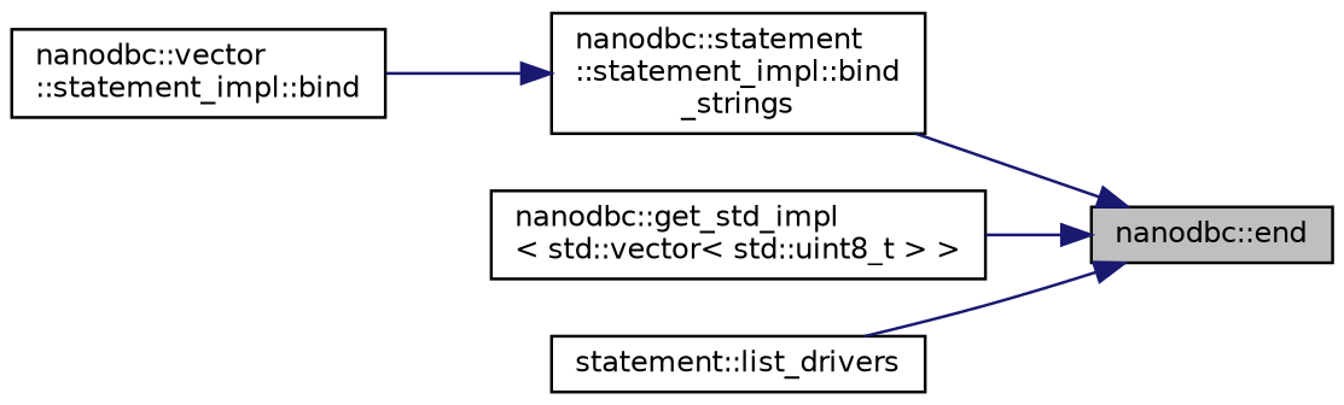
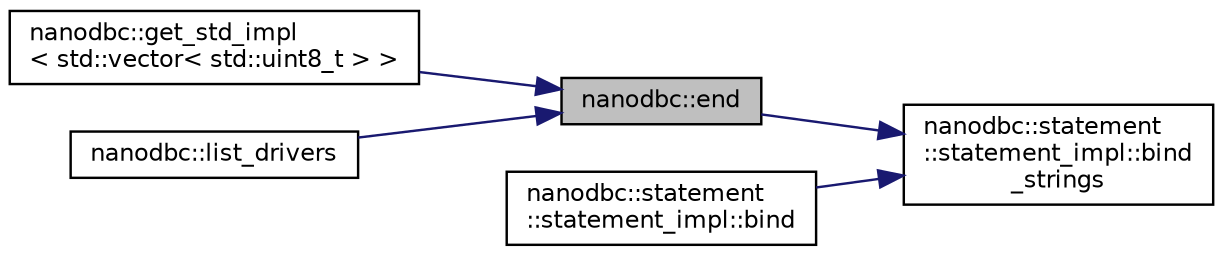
  digraph {
    rankdir=RL
    node [color=black fillcolor=white fontname=Helvetica fontsize=10 shape=record style=filled]
    edge [color=midnightblue dir=back fontname=Helvetica fontsize=10 labelfontname=Helvetica labelfontsize=10 style=solid]
    n1 [fillcolor=grey75 fontcolor=black height=0.2 label="nanodbc::end" width=0.4]
    n2 [height=0.2 label="nanodbc::statement\l::statement_impl::bind\l_strings" width=0.4]
    n3 [height=0.2 label="nanodbc::get_std_impl\l\< std::vector\< std::uint8_t \> \>" width=0.4]
-   n4 [height=0.2 label="statement::list_drivers" width=0.4]
-   n5 [height=0.2 label="nanodbc::vector\l::statement_impl::bind" width=0.4]
-   n1 -> n2
+   n4 [height=0.2 label="nanodbc::list_drivers" width=0.4]
+   n5 [height=0.2 label="nanodbc::statement\l::statement_impl::bind" width=0.4]
+   n2 -> n1
    n1 -> n3
    n1 -> n4
    n2 -> n5
  }
